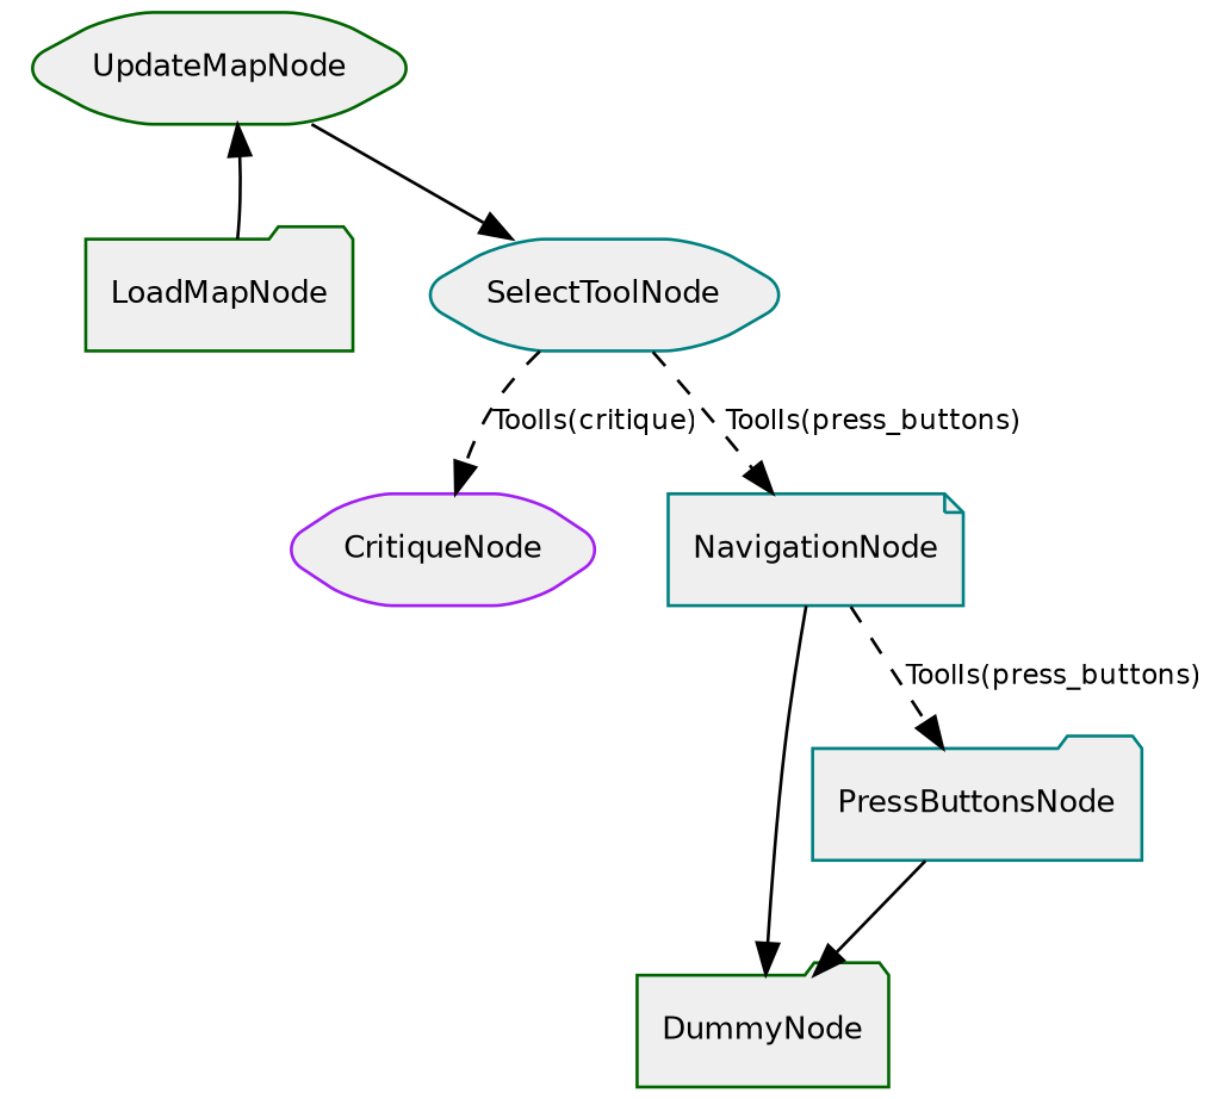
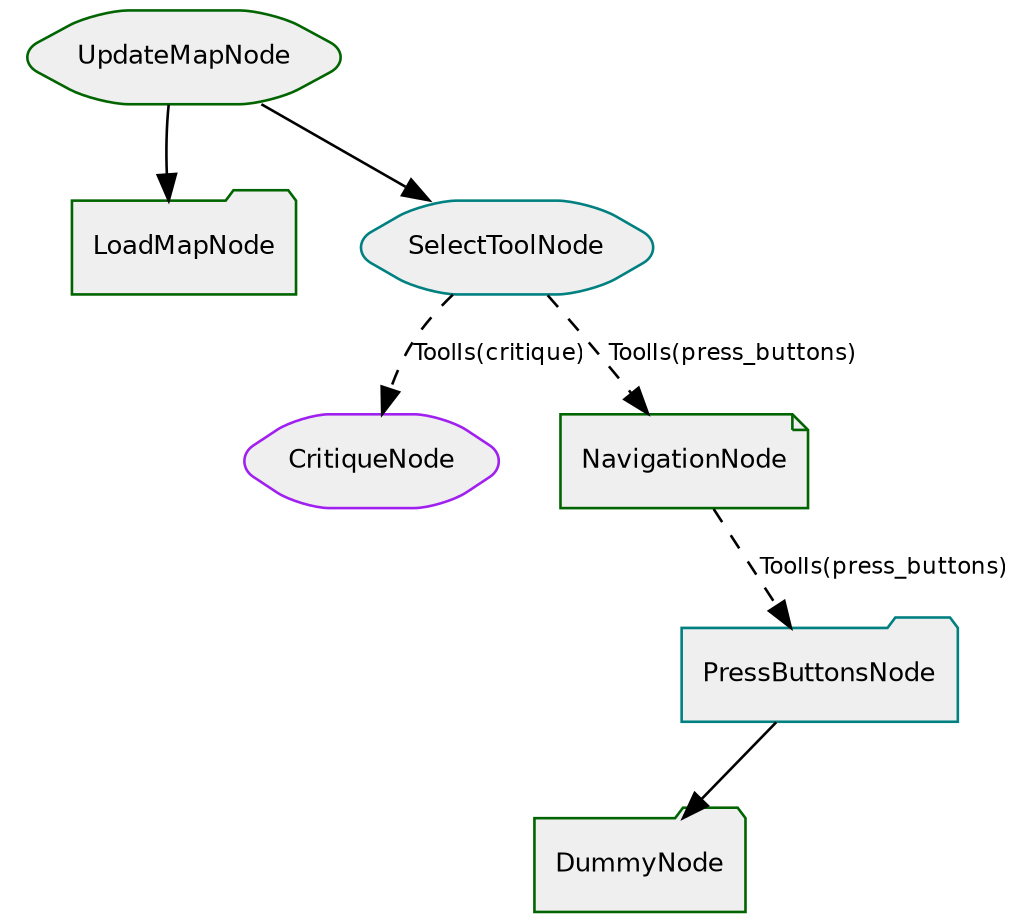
  digraph {
    compound=true
    rankdir=TB
    node [color=darkgreen fillcolor="#EFEFEF" fontname=Helvetica fontsize=10 shape=hexagon style="rounded,filled"]
    edge [fontname=Helvetica fontsize=9 style=solid]
    n1 [color=purple label=CritiqueNode]
    n2 [label=DummyNode shape=folder]
    n3 [color=teal label=PressButtonsNode shape=folder]
-   n4 [color=teal label=NavigationNode shape=note]
+   n4 [label=NavigationNode shape=note]
    n5 [label=LoadMapNode shape=folder]
    n6 [label=UpdateMapNode]
    n7 [color=teal label=SelectToolNode]
    n3 -> n2
-   n4 -> n2
    n4 -> n3 [label="ToolIs(press_buttons)" style=dashed]
-   n5 -> n6
+   n6 -> n5
    n6 -> n7
    n7 -> n1 [label="ToolIs(critique)" style=dashed]
    n7 -> n4 [label="ToolIs(press_buttons)" style=dashed]
  }
